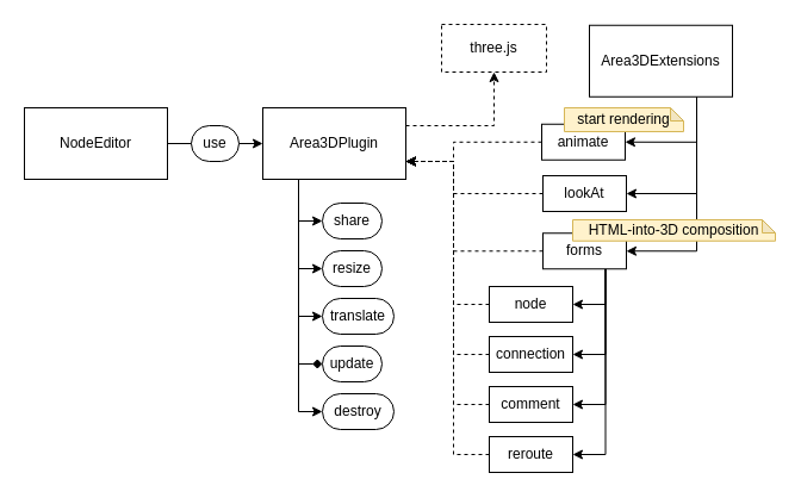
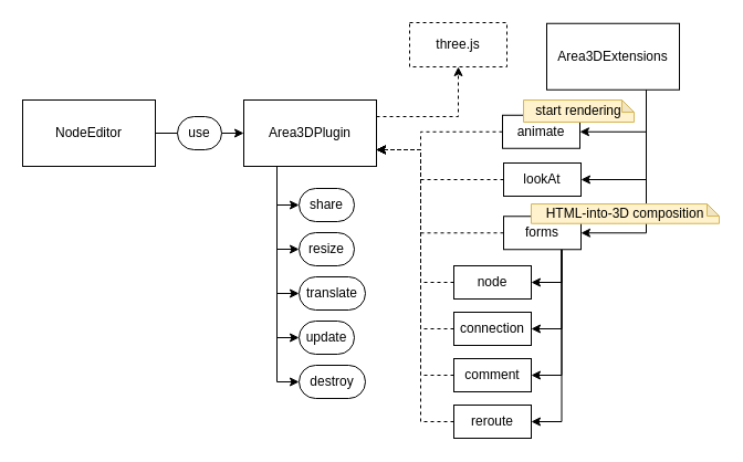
  <mxCell id="0" />
  <mxCell id="1" parent="0" />
  <mxCell id="2" style="edgeStyle=orthogonalEdgeStyle;rounded=0;orthogonalLoop=1;jettySize=auto;html=1;exitX=1;exitY=0.5;exitDx=0;exitDy=0;entryX=0;entryY=0.5;entryDx=0;entryDy=0;" parent="1" source="3" target="11" edge="1"><mxGeometry relative="1" as="geometry" /></mxCell>
  <mxCell id="3" value="NodeEditor" style="rounded=0;whiteSpace=wrap;html=1;" parent="1" vertex="1"><mxGeometry x="20" y="90" width="120" height="60" as="geometry" /></mxCell>
  <mxCell id="4" value="use" style="rounded=1;whiteSpace=wrap;html=1;arcSize=50;" parent="1" vertex="1"><mxGeometry x="160" y="105" width="40" height="30" as="geometry" /></mxCell>
  <mxCell id="5" style="edgeStyle=orthogonalEdgeStyle;rounded=0;orthogonalLoop=1;jettySize=auto;html=1;exitX=1;exitY=0.25;exitDx=0;exitDy=0;entryX=0.5;entryY=1;entryDx=0;entryDy=0;dashed=1;" parent="1" source="11" target="12" edge="1"><mxGeometry relative="1" as="geometry" /></mxCell>
  <mxCell id="6" style="edgeStyle=orthogonalEdgeStyle;rounded=0;orthogonalLoop=1;jettySize=auto;html=1;exitX=0.25;exitY=1;exitDx=0;exitDy=0;entryX=0;entryY=0.5;entryDx=0;entryDy=0;" parent="1" source="11" target="27" edge="1"><mxGeometry relative="1" as="geometry" /></mxCell>
  <mxCell id="7" style="edgeStyle=orthogonalEdgeStyle;rounded=0;orthogonalLoop=1;jettySize=auto;html=1;exitX=0.25;exitY=1;exitDx=0;exitDy=0;entryX=0;entryY=0.5;entryDx=0;entryDy=0;" parent="1" source="11" target="28" edge="1"><mxGeometry relative="1" as="geometry" /></mxCell>
- <mxCell id="8" style="edgeStyle=orthogonalEdgeStyle;rounded=0;orthogonalLoop=1;jettySize=auto;html=1;exitX=0.25;exitY=1;exitDx=0;exitDy=0;entryX=0;entryY=0.5;entryDx=0;entryDy=0;endArrow=diamond;" parent="1" source="11" target="30" edge="1"><mxGeometry relative="1" as="geometry" /></mxCell>
+ <mxCell id="8" style="edgeStyle=orthogonalEdgeStyle;rounded=0;orthogonalLoop=1;jettySize=auto;html=1;exitX=0.25;exitY=1;exitDx=0;exitDy=0;entryX=0;entryY=0.5;entryDx=0;entryDy=0;" parent="1" source="11" target="30" edge="1"><mxGeometry relative="1" as="geometry" /></mxCell>
  <mxCell id="9" style="edgeStyle=orthogonalEdgeStyle;rounded=0;orthogonalLoop=1;jettySize=auto;html=1;exitX=0.25;exitY=1;exitDx=0;exitDy=0;entryX=0;entryY=0.5;entryDx=0;entryDy=0;" parent="1" source="11" target="29" edge="1"><mxGeometry relative="1" as="geometry" /></mxCell>
  <mxCell id="10" style="edgeStyle=orthogonalEdgeStyle;rounded=0;orthogonalLoop=1;jettySize=auto;html=1;exitX=0.25;exitY=1;exitDx=0;exitDy=0;entryX=0;entryY=0.5;entryDx=0;entryDy=0;" parent="1" source="11" target="31" edge="1"><mxGeometry relative="1" as="geometry" /></mxCell>
  <mxCell id="11" value="Area3DPlugin" style="rounded=0;whiteSpace=wrap;html=1;" parent="1" vertex="1"><mxGeometry x="220" y="90" width="120" height="60" as="geometry" /></mxCell>
  <mxCell id="12" value="three.js" style="rounded=0;whiteSpace=wrap;html=1;dashed=1;" parent="1" vertex="1"><mxGeometry x="370" y="20" width="88" height="40" as="geometry" /></mxCell>
  <mxCell id="13" style="edgeStyle=orthogonalEdgeStyle;rounded=0;orthogonalLoop=1;jettySize=auto;html=1;exitX=0.75;exitY=1;exitDx=0;exitDy=0;entryX=1;entryY=0.5;entryDx=0;entryDy=0;" parent="1" source="18" target="20" edge="1"><mxGeometry relative="1" as="geometry" /></mxCell>
  <mxCell id="14" style="edgeStyle=orthogonalEdgeStyle;rounded=0;orthogonalLoop=1;jettySize=auto;html=1;exitX=0.75;exitY=1;exitDx=0;exitDy=0;entryX=1;entryY=0.5;entryDx=0;entryDy=0;" parent="1" source="18" target="22" edge="1"><mxGeometry relative="1" as="geometry" /></mxCell>
  <mxCell id="15" style="edgeStyle=orthogonalEdgeStyle;rounded=0;orthogonalLoop=1;jettySize=auto;html=1;exitX=0.75;exitY=1;exitDx=0;exitDy=0;entryX=1;entryY=0.5;entryDx=0;entryDy=0;" parent="1" source="18" target="24" edge="1"><mxGeometry relative="1" as="geometry" /></mxCell>
  <mxCell id="16" style="edgeStyle=orthogonalEdgeStyle;rounded=0;orthogonalLoop=1;jettySize=auto;html=1;exitX=0.75;exitY=1;exitDx=0;exitDy=0;entryX=1;entryY=0.5;entryDx=0;entryDy=0;" parent="1" source="18" target="26" edge="1"><mxGeometry relative="1" as="geometry" /></mxCell>
  <mxCell id="17" style="edgeStyle=orthogonalEdgeStyle;rounded=0;orthogonalLoop=1;jettySize=auto;html=1;exitX=0;exitY=0.5;exitDx=0;exitDy=0;entryX=1;entryY=0.75;entryDx=0;entryDy=0;dashed=1;" edge="1" parent="1" source="18" target="11"><mxGeometry relative="1" as="geometry"><Array as="points"><mxPoint x="380" y="210" /><mxPoint x="380" y="135" /></Array></mxGeometry></mxCell>
  <mxCell id="18" value="forms" style="rounded=0;whiteSpace=wrap;html=1;" parent="1" vertex="1"><mxGeometry x="455" y="195.25" width="70" height="30" as="geometry" /></mxCell>
  <mxCell id="19" style="edgeStyle=orthogonalEdgeStyle;rounded=0;orthogonalLoop=1;jettySize=auto;html=1;exitX=0;exitY=0.5;exitDx=0;exitDy=0;entryX=1;entryY=0.75;entryDx=0;entryDy=0;dashed=1;" edge="1" parent="1" source="20" target="11"><mxGeometry relative="1" as="geometry"><Array as="points"><mxPoint x="380" y="255" /><mxPoint x="380" y="135" /></Array></mxGeometry></mxCell>
  <mxCell id="20" value="node" style="rounded=0;whiteSpace=wrap;html=1;" parent="1" vertex="1"><mxGeometry x="410" y="240" width="70" height="30" as="geometry" /></mxCell>
  <mxCell id="21" style="edgeStyle=orthogonalEdgeStyle;rounded=0;orthogonalLoop=1;jettySize=auto;html=1;exitX=0;exitY=0.5;exitDx=0;exitDy=0;entryX=1;entryY=0.75;entryDx=0;entryDy=0;dashed=1;" edge="1" parent="1" source="22" target="11"><mxGeometry relative="1" as="geometry"><Array as="points"><mxPoint x="380" y="297" /><mxPoint x="380" y="135" /></Array></mxGeometry></mxCell>
  <mxCell id="22" value="connection" style="rounded=0;whiteSpace=wrap;html=1;" parent="1" vertex="1"><mxGeometry x="410" y="282" width="70" height="30" as="geometry" /></mxCell>
  <mxCell id="23" style="edgeStyle=orthogonalEdgeStyle;rounded=0;orthogonalLoop=1;jettySize=auto;html=1;exitX=0;exitY=0.5;exitDx=0;exitDy=0;entryX=1;entryY=0.75;entryDx=0;entryDy=0;dashed=1;" edge="1" parent="1" source="24" target="11"><mxGeometry relative="1" as="geometry"><Array as="points"><mxPoint x="380" y="339" /><mxPoint x="380" y="135" /></Array></mxGeometry></mxCell>
  <mxCell id="24" value="comment" style="rounded=0;whiteSpace=wrap;html=1;" parent="1" vertex="1"><mxGeometry x="410" y="324" width="70" height="30" as="geometry" /></mxCell>
  <mxCell id="25" style="edgeStyle=orthogonalEdgeStyle;rounded=0;orthogonalLoop=1;jettySize=auto;html=1;exitX=0;exitY=0.5;exitDx=0;exitDy=0;entryX=1;entryY=0.75;entryDx=0;entryDy=0;dashed=1;" edge="1" parent="1" source="26" target="11"><mxGeometry relative="1" as="geometry"><Array as="points"><mxPoint x="380" y="381" /><mxPoint x="380" y="135" /></Array></mxGeometry></mxCell>
  <mxCell id="26" value="reroute" style="rounded=0;whiteSpace=wrap;html=1;" parent="1" vertex="1"><mxGeometry x="410" y="366" width="70" height="30" as="geometry" /></mxCell>
  <mxCell id="27" value="share" style="rounded=1;whiteSpace=wrap;html=1;arcSize=50;" parent="1" vertex="1"><mxGeometry x="270" y="170" width="50" height="30" as="geometry" /></mxCell>
  <mxCell id="28" value="resize" style="rounded=1;whiteSpace=wrap;html=1;arcSize=50;" parent="1" vertex="1"><mxGeometry x="270" y="210" width="50" height="30" as="geometry" /></mxCell>
  <mxCell id="29" value="translate" style="rounded=1;whiteSpace=wrap;html=1;arcSize=50;" parent="1" vertex="1"><mxGeometry x="270" y="250" width="60" height="30" as="geometry" /></mxCell>
  <mxCell id="30" value="update" style="rounded=1;whiteSpace=wrap;html=1;arcSize=50;" parent="1" vertex="1"><mxGeometry x="270" y="290" width="50" height="30" as="geometry" /></mxCell>
  <mxCell id="31" value="destroy" style="rounded=1;whiteSpace=wrap;html=1;arcSize=50;" parent="1" vertex="1"><mxGeometry x="270" y="330" width="60" height="30" as="geometry" /></mxCell>
  <mxCell id="32" style="edgeStyle=orthogonalEdgeStyle;rounded=0;orthogonalLoop=1;jettySize=auto;html=1;exitX=0.75;exitY=1;exitDx=0;exitDy=0;entryX=1;entryY=0.5;entryDx=0;entryDy=0;" parent="1" source="35" target="37" edge="1"><mxGeometry relative="1" as="geometry" /></mxCell>
  <mxCell id="33" style="edgeStyle=orthogonalEdgeStyle;rounded=0;orthogonalLoop=1;jettySize=auto;html=1;exitX=0.75;exitY=1;exitDx=0;exitDy=0;entryX=1;entryY=0.5;entryDx=0;entryDy=0;" parent="1" source="35" target="18" edge="1"><mxGeometry relative="1" as="geometry" /></mxCell>
  <mxCell id="34" style="edgeStyle=orthogonalEdgeStyle;rounded=0;orthogonalLoop=1;jettySize=auto;html=1;exitX=0.75;exitY=1;exitDx=0;exitDy=0;entryX=1;entryY=0.5;entryDx=0;entryDy=0;" edge="1" parent="1" source="35" target="41"><mxGeometry relative="1" as="geometry" /></mxCell>
  <mxCell id="35" value="Area3DExtensions" style="rounded=0;whiteSpace=wrap;html=1;" parent="1" vertex="1"><mxGeometry x="494" y="20.75" width="120" height="60" as="geometry" /></mxCell>
  <mxCell id="36" style="edgeStyle=orthogonalEdgeStyle;rounded=0;orthogonalLoop=1;jettySize=auto;html=1;exitX=0;exitY=0.5;exitDx=0;exitDy=0;entryX=1;entryY=0.75;entryDx=0;entryDy=0;dashed=1;" edge="1" parent="1" source="37" target="11"><mxGeometry relative="1" as="geometry"><Array as="points"><mxPoint x="380" y="119" /><mxPoint x="380" y="135" /></Array></mxGeometry></mxCell>
  <mxCell id="37" value="animate" style="rounded=0;whiteSpace=wrap;html=1;" parent="1" vertex="1"><mxGeometry x="454" y="103.75" width="70" height="30" as="geometry" /></mxCell>
  <mxCell id="38" value="start rendering" style="shape=note;whiteSpace=wrap;html=1;backgroundOutline=1;darkOpacity=0.05;size=11;fillColor=#fff2cc;strokeColor=#d6b656;" parent="1" vertex="1"><mxGeometry x="473" y="90" width="100" height="20" as="geometry" /></mxCell>
  <mxCell id="39" value="HTML-into-3D composition" style="shape=note;whiteSpace=wrap;html=1;backgroundOutline=1;darkOpacity=0.05;size=11;fillColor=#fff2cc;strokeColor=#d6b656;" parent="1" vertex="1"><mxGeometry x="480" y="184" width="170" height="17.75" as="geometry" /></mxCell>
  <mxCell id="40" style="edgeStyle=orthogonalEdgeStyle;rounded=0;orthogonalLoop=1;jettySize=auto;html=1;exitX=0;exitY=0.5;exitDx=0;exitDy=0;entryX=1;entryY=0.75;entryDx=0;entryDy=0;dashed=1;" edge="1" parent="1" source="41" target="11"><mxGeometry relative="1" as="geometry"><Array as="points"><mxPoint x="380" y="162" /><mxPoint x="380" y="135" /></Array></mxGeometry></mxCell>
  <mxCell id="41" value="lookAt" style="rounded=0;whiteSpace=wrap;html=1;" vertex="1" parent="1"><mxGeometry x="455" y="147" width="70" height="30" as="geometry" /></mxCell>
